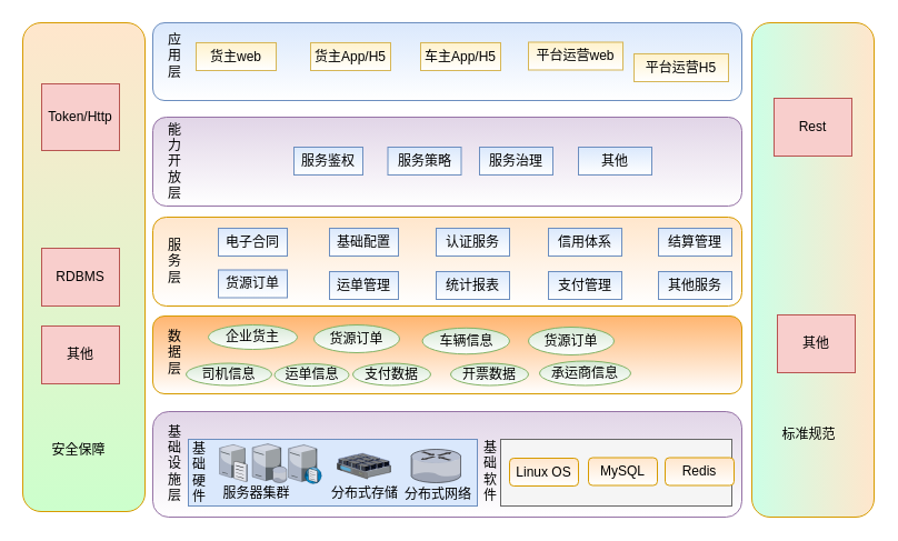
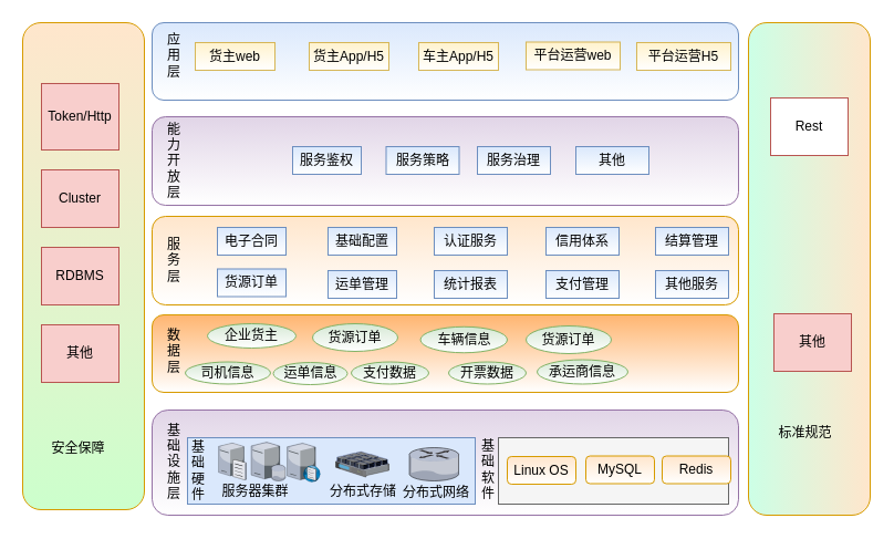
  <mxCell id="0" />
  <mxCell id="1" parent="0" />
  <mxCell id="2" value="" style="rounded=1;whiteSpace=wrap;html=1;direction=south;fillColor=#ffe6cc;strokeColor=#d79b00;gradientColor=#CCFFCC;gradientDirection=east;" parent="1" vertex="1"><mxGeometry x="20" y="20" width="110" height="440" as="geometry" /></mxCell>
  <mxCell id="3" value="" style="rounded=1;whiteSpace=wrap;html=1;direction=south;fillColor=#ffe6cc;strokeColor=#d79b00;gradientColor=#CCFFE6;" parent="1" vertex="1"><mxGeometry x="676" y="20" width="110" height="445" as="geometry" /></mxCell>
  <mxCell id="4" value="" style="rounded=1;whiteSpace=wrap;html=1;fillColor=#dae8fc;strokeColor=#6c8ebf;gradientColor=#ffffff;" parent="1" vertex="1"><mxGeometry x="137" y="20" width="530" height="70" as="geometry" /></mxCell>
  <mxCell id="5" value="" style="rounded=1;whiteSpace=wrap;html=1;fillColor=#e1d5e7;strokeColor=#9673a6;gradientColor=#ffffff;" parent="1" vertex="1"><mxGeometry x="137" y="370" width="530" height="95" as="geometry" /></mxCell>
  <mxCell id="6" value="" style="rounded=1;whiteSpace=wrap;html=1;fillColor=#FFB570;strokeColor=#d79b00;gradientColor=#ffffff;" parent="1" vertex="1"><mxGeometry x="137" y="284" width="530" height="70" as="geometry" /></mxCell>
  <mxCell id="7" value="" style="rounded=1;whiteSpace=wrap;html=1;fillColor=#ffe6cc;strokeColor=#d79b00;gradientColor=#ffffff;" parent="1" vertex="1"><mxGeometry x="137" y="195" width="530" height="80" as="geometry" /></mxCell>
  <mxCell id="8" value="应用层" style="text;html=1;strokeColor=none;fillColor=none;align=center;verticalAlign=middle;whiteSpace=wrap;rounded=0;direction=south;" parent="1" vertex="1"><mxGeometry x="147" y="30" width="20" height="40" as="geometry" /></mxCell>
  <mxCell id="9" value="服务层" style="text;html=1;strokeColor=none;fillColor=none;align=center;verticalAlign=middle;whiteSpace=wrap;rounded=0;direction=south;" parent="1" vertex="1"><mxGeometry x="147" y="215" width="20" height="40" as="geometry" /></mxCell>
  <mxCell id="10" value="数据层" style="text;html=1;strokeColor=none;fillColor=none;align=center;verticalAlign=middle;whiteSpace=wrap;rounded=0;direction=south;" parent="1" vertex="1"><mxGeometry x="147" y="296.5" width="20" height="40" as="geometry" /></mxCell>
  <mxCell id="11" value="基础设施层" style="text;html=1;strokeColor=none;fillColor=none;align=center;verticalAlign=middle;whiteSpace=wrap;rounded=0;direction=south;" parent="1" vertex="1"><mxGeometry x="147" y="396.5" width="20" height="40" as="geometry" /></mxCell>
  <mxCell id="12" value="" style="rounded=0;whiteSpace=wrap;html=1;fillColor=#f5f5f5;strokeColor=#666666;fontColor=#333333;" parent="1" vertex="1"><mxGeometry x="450" y="395" width="208" height="60" as="geometry" /></mxCell>
  <mxCell id="13" value="" style="rounded=0;whiteSpace=wrap;html=1;fillColor=#dae8fc;strokeColor=#6c8ebf;" parent="1" vertex="1"><mxGeometry x="169" y="395" width="260" height="60" as="geometry" /></mxCell>
  <mxCell id="14" value="基础软件" style="text;html=1;strokeColor=none;fillColor=none;align=center;verticalAlign=middle;whiteSpace=wrap;rounded=0;direction=south;" parent="1" vertex="1"><mxGeometry x="431" y="404" width="20" height="40" as="geometry" /></mxCell>
  <mxCell id="15" value="Linux OS" style="rounded=1;whiteSpace=wrap;html=1;fillColor=#ffe6cc;strokeColor=#d79b00;gradientColor=#ffffff;" parent="1" vertex="1"><mxGeometry x="458" y="412" width="62" height="25" as="geometry" /></mxCell>
  <mxCell id="16" value="MySQL" style="rounded=1;whiteSpace=wrap;html=1;fillColor=#ffe6cc;strokeColor=#d79b00;gradientColor=#ffffff;" parent="1" vertex="1"><mxGeometry x="529" y="411.5" width="62" height="25" as="geometry" /></mxCell>
  <mxCell id="17" value="基础硬件" style="text;html=1;strokeColor=none;fillColor=none;align=center;verticalAlign=middle;whiteSpace=wrap;rounded=0;direction=south;" parent="1" vertex="1"><mxGeometry x="169" y="405" width="20" height="40" as="geometry" /></mxCell>
  <mxCell id="18" value="" style="verticalLabelPosition=bottom;aspect=fixed;html=1;verticalAlign=top;strokeColor=none;align=center;outlineConnect=0;shape=mxgraph.citrix.file_server;" parent="1" vertex="1"><mxGeometry x="197" y="399" width="25" height="34" as="geometry" /></mxCell>
  <mxCell id="19" value="" style="verticalLabelPosition=bottom;aspect=fixed;html=1;verticalAlign=top;strokeColor=none;align=center;outlineConnect=0;shape=mxgraph.citrix.database_server;" parent="1" vertex="1"><mxGeometry x="226.5" y="399" width="31" height="35" as="geometry" /></mxCell>
  <mxCell id="20" value="" style="verticalLabelPosition=bottom;aspect=fixed;html=1;verticalAlign=top;strokeColor=none;align=center;outlineConnect=0;shape=mxgraph.citrix.dns_server;" parent="1" vertex="1"><mxGeometry x="259" y="399" width="30" height="36" as="geometry" /></mxCell>
  <mxCell id="21" value="服务器集群" style="text;html=1;strokeColor=none;fillColor=none;align=center;verticalAlign=middle;whiteSpace=wrap;rounded=0;" parent="1" vertex="1"><mxGeometry x="197" y="434" width="67" height="20" as="geometry" /></mxCell>
  <mxCell id="22" value="" style="verticalLabelPosition=bottom;aspect=fixed;html=1;verticalAlign=top;strokeColor=none;align=center;outlineConnect=0;shape=mxgraph.citrix.router;fillColor=#FFFFFF;" parent="1" vertex="1"><mxGeometry x="369.5" y="404" width="45" height="30" as="geometry" /></mxCell>
  <mxCell id="23" value="" style="verticalLabelPosition=bottom;aspect=fixed;html=1;verticalAlign=top;strokeColor=none;align=center;outlineConnect=0;shape=mxgraph.citrix.netscaler_sdx;" parent="1" vertex="1"><mxGeometry x="303" y="407.5" width="48" height="23" as="geometry" /></mxCell>
  <mxCell id="24" value="分布式存储" style="text;html=1;strokeColor=none;fillColor=none;align=center;verticalAlign=middle;whiteSpace=wrap;rounded=0;" parent="1" vertex="1"><mxGeometry x="296" y="434" width="64" height="20" as="geometry" /></mxCell>
  <mxCell id="25" value="分布式网络" style="text;html=1;strokeColor=none;fillColor=none;align=center;verticalAlign=middle;whiteSpace=wrap;rounded=0;" parent="1" vertex="1"><mxGeometry x="362" y="435" width="64" height="20" as="geometry" /></mxCell>
  <mxCell id="26" value="企业货主" style="ellipse;whiteSpace=wrap;html=1;fillColor=#d5e8d4;strokeColor=#82b366;gradientColor=#ffffff;" parent="1" vertex="1"><mxGeometry x="187" y="292" width="80" height="22" as="geometry" /></mxCell>
  <mxCell id="27" value="货源订单" style="ellipse;whiteSpace=wrap;html=1;fillColor=#d5e8d4;strokeColor=#82b366;gradientColor=#ffffff;" parent="1" vertex="1"><mxGeometry x="282" y="292" width="77" height="25" as="geometry" /></mxCell>
  <mxCell id="28" value="承运商信息" style="ellipse;whiteSpace=wrap;html=1;fillColor=#d5e8d4;strokeColor=#82b366;gradientColor=#ffffff;" parent="1" vertex="1"><mxGeometry x="485" y="324.5" width="82" height="22" as="geometry" /></mxCell>
  <mxCell id="29" value="司机信息" style="ellipse;whiteSpace=wrap;html=1;fillColor=#d5e8d4;strokeColor=#82b366;gradientColor=#ffffff;" parent="1" vertex="1"><mxGeometry x="167" y="326.5" width="77" height="20" as="geometry" /></mxCell>
  <mxCell id="30" value="运单信息" style="ellipse;whiteSpace=wrap;html=1;fillColor=#d5e8d4;strokeColor=#82b366;gradientColor=#ffffff;" parent="1" vertex="1"><mxGeometry x="246.5" y="327" width="67" height="20" as="geometry" /></mxCell>
  <mxCell id="31" value="支付数据" style="ellipse;whiteSpace=wrap;html=1;fillColor=#d5e8d4;strokeColor=#82b366;gradientColor=#ffffff;" parent="1" vertex="1"><mxGeometry x="317" y="326.5" width="70" height="20" as="geometry" /></mxCell>
  <mxCell id="32" value="开票数据" style="ellipse;whiteSpace=wrap;html=1;fillColor=#d5e8d4;strokeColor=#82b366;gradientColor=#ffffff;" parent="1" vertex="1"><mxGeometry x="405" y="326.5" width="70" height="20" as="geometry" /></mxCell>
  <mxCell id="33" style="edgeStyle=orthogonalEdgeStyle;rounded=0;orthogonalLoop=1;jettySize=auto;html=1;exitX=0.5;exitY=1;exitDx=0;exitDy=0;" parent="1" source="30" target="30" edge="1"><mxGeometry relative="1" as="geometry" /></mxCell>
  <mxCell id="34" value="电子合同" style="rounded=0;whiteSpace=wrap;html=1;fillColor=#dae8fc;strokeColor=#6c8ebf;gradientColor=#ffffff;" parent="1" vertex="1"><mxGeometry x="196" y="205" width="62" height="25" as="geometry" /></mxCell>
  <mxCell id="35" value="基础配置" style="rounded=0;whiteSpace=wrap;html=1;fillColor=#dae8fc;strokeColor=#6c8ebf;gradientColor=#ffffff;" parent="1" vertex="1"><mxGeometry x="296" y="205" width="62" height="25" as="geometry" /></mxCell>
  <mxCell id="36" value="认证服务" style="rounded=0;whiteSpace=wrap;html=1;fillColor=#dae8fc;strokeColor=#6c8ebf;gradientColor=#ffffff;" parent="1" vertex="1"><mxGeometry x="392" y="205" width="66" height="25" as="geometry" /></mxCell>
  <mxCell id="37" value="货源订单" style="rounded=0;whiteSpace=wrap;html=1;fillColor=#dae8fc;strokeColor=#6c8ebf;gradientColor=#ffffff;" parent="1" vertex="1"><mxGeometry x="196" y="242.5" width="62" height="25" as="geometry" /></mxCell>
  <mxCell id="38" value="运单管理" style="rounded=0;whiteSpace=wrap;html=1;fillColor=#dae8fc;strokeColor=#6c8ebf;gradientColor=#ffffff;" parent="1" vertex="1"><mxGeometry x="296" y="244" width="62" height="25" as="geometry" /></mxCell>
  <mxCell id="39" value="统计报表" style="rounded=0;whiteSpace=wrap;html=1;fillColor=#dae8fc;strokeColor=#6c8ebf;gradientColor=#ffffff;" parent="1" vertex="1"><mxGeometry x="392" y="244" width="66" height="25" as="geometry" /></mxCell>
  <mxCell id="40" value="货主web" style="rounded=0;whiteSpace=wrap;html=1;fillColor=#fff2cc;strokeColor=#d6b656;gradientColor=#ffffff;" parent="1" vertex="1"><mxGeometry x="176" y="38" width="72" height="25" as="geometry" /></mxCell>
  <mxCell id="41" value="平台运营web" style="rounded=0;whiteSpace=wrap;html=1;fillColor=#fff2cc;strokeColor=#d6b656;gradientColor=#ffffff;" parent="1" vertex="1"><mxGeometry x="475" y="37.5" width="85" height="25" as="geometry" /></mxCell>
  <mxCell id="42" value="Token/Http" style="rounded=0;whiteSpace=wrap;html=1;fillColor=#f8cecc;strokeColor=#b85450;" parent="1" vertex="1"><mxGeometry x="37" y="75" width="70" height="60" as="geometry" /></mxCell>
+ <mxCell id="43" value="Cluster" style="rounded=0;whiteSpace=wrap;html=1;fillColor=#f8cecc;strokeColor=#b85450;" parent="1" vertex="1"><mxGeometry x="37" y="153" width="70" height="52" as="geometry" /></mxCell>
  <mxCell id="44" value="RDBMS" style="rounded=0;whiteSpace=wrap;html=1;fillColor=#f8cecc;strokeColor=#b85450;" parent="1" vertex="1"><mxGeometry x="37" y="223" width="70" height="52" as="geometry" /></mxCell>
  <mxCell id="45" value="其他" style="rounded=0;whiteSpace=wrap;html=1;fillColor=#f8cecc;strokeColor=#b85450;" parent="1" vertex="1"><mxGeometry x="37" y="293" width="70" height="52" as="geometry" /></mxCell>
  <mxCell id="46" value="安全保障" style="text;html=1;strokeColor=none;fillColor=none;align=center;verticalAlign=middle;whiteSpace=wrap;rounded=0;" parent="1" vertex="1"><mxGeometry x="42.5" y="395" width="55" height="20" as="geometry" /></mxCell>
- <mxCell id="47" value="Rest" style="rounded=0;whiteSpace=wrap;html=1;fillColor=#f8cecc;strokeColor=#b85450;" parent="1" vertex="1"><mxGeometry x="696" y="88" width="70" height="52" as="geometry" /></mxCell>
+ <mxCell id="47" value="Rest" style="rounded=0;whiteSpace=wrap;html=1;fillColor=#ffffff;strokeColor=#b85450;" parent="1" vertex="1"><mxGeometry x="696" y="88" width="70" height="52" as="geometry" /></mxCell>
  <mxCell id="48" value="其他" style="rounded=0;whiteSpace=wrap;html=1;fillColor=#f8cecc;strokeColor=#b85450;" parent="1" vertex="1"><mxGeometry x="699" y="283" width="70" height="52" as="geometry" /></mxCell>
  <mxCell id="49" value="标准规范" style="text;html=1;strokeColor=none;fillColor=none;align=center;verticalAlign=middle;whiteSpace=wrap;rounded=0;" parent="1" vertex="1"><mxGeometry x="699.5" y="380.5" width="55" height="20" as="geometry" /></mxCell>
  <mxCell id="50" value="信用体系" style="rounded=0;whiteSpace=wrap;html=1;fillColor=#dae8fc;strokeColor=#6c8ebf;gradientColor=#ffffff;" parent="1" vertex="1"><mxGeometry x="493" y="205" width="66" height="25" as="geometry" /></mxCell>
  <mxCell id="51" value="支付管理" style="rounded=0;whiteSpace=wrap;html=1;fillColor=#dae8fc;strokeColor=#6c8ebf;gradientColor=#ffffff;" parent="1" vertex="1"><mxGeometry x="493" y="244" width="66" height="25" as="geometry" /></mxCell>
  <mxCell id="52" value="Redis" style="rounded=1;whiteSpace=wrap;html=1;fillColor=#ffe6cc;strokeColor=#d79b00;gradientColor=#ffffff;" parent="1" vertex="1"><mxGeometry x="598" y="411.5" width="62" height="25" as="geometry" /></mxCell>
  <mxCell id="53" value="车辆信息" style="ellipse;whiteSpace=wrap;html=1;fillColor=#d5e8d4;strokeColor=#82b366;gradientColor=#ffffff;" parent="1" vertex="1"><mxGeometry x="379.5" y="294.75" width="78.5" height="23.5" as="geometry" /></mxCell>
  <mxCell id="54" value="货源订单" style="ellipse;whiteSpace=wrap;html=1;fillColor=#d5e8d4;strokeColor=#82b366;gradientColor=#ffffff;" parent="1" vertex="1"><mxGeometry x="475" y="294" width="77" height="25" as="geometry" /></mxCell>
  <mxCell id="55" value="" style="rounded=1;whiteSpace=wrap;html=1;fillColor=#e1d5e7;strokeColor=#9673a6;gradientColor=#ffffff;" parent="1" vertex="1"><mxGeometry x="137" y="105" width="530" height="80" as="geometry" /></mxCell>
  <mxCell id="56" value="能力开放层" style="text;html=1;strokeColor=none;fillColor=none;align=center;verticalAlign=middle;whiteSpace=wrap;rounded=0;direction=south;" parent="1" vertex="1"><mxGeometry x="147" y="125" width="20" height="40" as="geometry" /></mxCell>
  <mxCell id="57" value="服务鉴权" style="rounded=0;whiteSpace=wrap;html=1;fillColor=#dae8fc;strokeColor=#6c8ebf;gradientColor=#ffffff;" parent="1" vertex="1"><mxGeometry x="264" y="132" width="62" height="25" as="geometry" /></mxCell>
  <mxCell id="58" value="服务策略" style="rounded=0;whiteSpace=wrap;html=1;fillColor=#dae8fc;strokeColor=#6c8ebf;gradientColor=#ffffff;" parent="1" vertex="1"><mxGeometry x="348.5" y="132" width="66" height="25" as="geometry" /></mxCell>
  <mxCell id="59" value="服务治理" style="rounded=0;whiteSpace=wrap;html=1;fillColor=#dae8fc;strokeColor=#6c8ebf;gradientColor=#ffffff;" parent="1" vertex="1"><mxGeometry x="431" y="132" width="66" height="25" as="geometry" /></mxCell>
  <mxCell id="60" value="其他" style="rounded=0;whiteSpace=wrap;html=1;fillColor=#dae8fc;strokeColor=#6c8ebf;gradientColor=#ffffff;" parent="1" vertex="1"><mxGeometry x="520" y="132" width="66" height="25" as="geometry" /></mxCell>
  <mxCell id="61" value="货主App/H5" style="rounded=0;whiteSpace=wrap;html=1;fillColor=#fff2cc;strokeColor=#d6b656;gradientColor=#ffffff;" parent="1" vertex="1"><mxGeometry x="279" y="38" width="72" height="25" as="geometry" /></mxCell>
  <mxCell id="62" value="车主App/H5" style="rounded=0;whiteSpace=wrap;html=1;fillColor=#fff2cc;strokeColor=#d6b656;gradientColor=#ffffff;" parent="1" vertex="1"><mxGeometry x="378" y="38" width="72" height="25" as="geometry" /></mxCell>
- <mxCell id="63" value="平台运营H5" style="rounded=0;whiteSpace=wrap;html=1;fillColor=#fff2cc;strokeColor=#d6b656;gradientColor=#ffffff;" parent="1" vertex="1"><mxGeometry x="570" y="48" width="85" height="25" as="geometry" /></mxCell>
+ <mxCell id="63" value="平台运营H5" style="rounded=0;whiteSpace=wrap;html=1;fillColor=#fff2cc;strokeColor=#d6b656;gradientColor=#ffffff;" parent="1" vertex="1"><mxGeometry x="575" y="38" width="85" height="25" as="geometry" /></mxCell>
  <mxCell id="64" value="结算管理" style="rounded=0;whiteSpace=wrap;html=1;fillColor=#dae8fc;strokeColor=#6c8ebf;gradientColor=#ffffff;" parent="1" vertex="1"><mxGeometry x="592" y="205" width="66" height="25" as="geometry" /></mxCell>
  <mxCell id="65" value="其他服务" style="rounded=0;whiteSpace=wrap;html=1;fillColor=#dae8fc;strokeColor=#6c8ebf;gradientColor=#ffffff;" parent="1" vertex="1"><mxGeometry x="592" y="244" width="66" height="25" as="geometry" /></mxCell>
